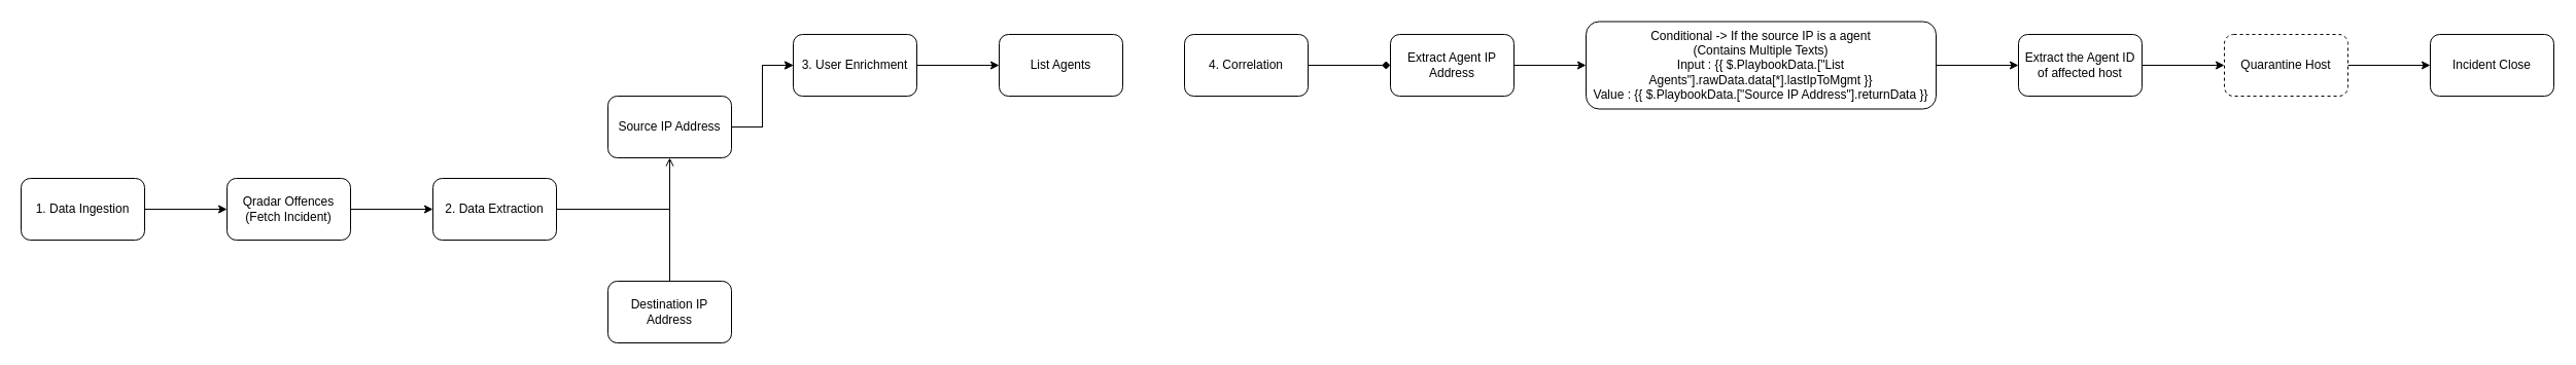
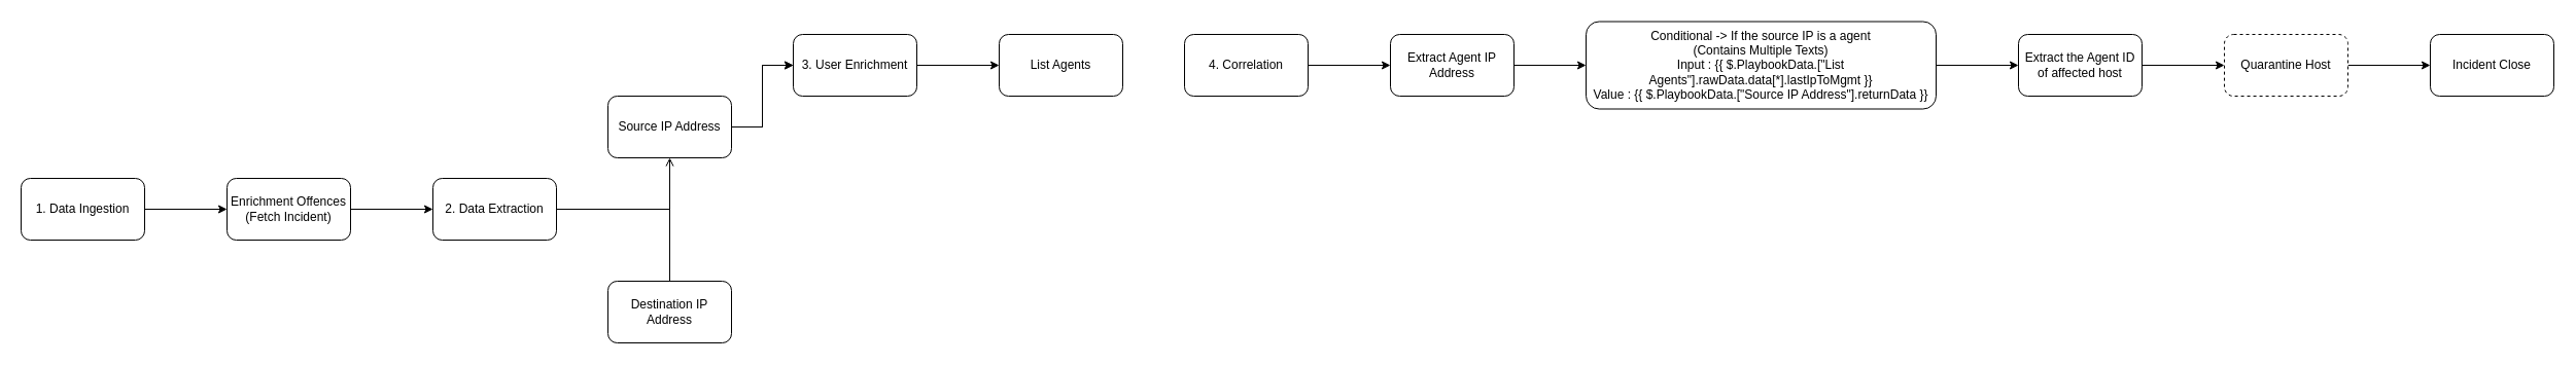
  <mxCell id="0" />
  <mxCell id="1" parent="0" />
  <mxCell id="2" value="" style="edgeStyle=orthogonalEdgeStyle;rounded=0;orthogonalLoop=1;jettySize=auto;html=1;" edge="1" parent="1" source="3" target="5"><mxGeometry relative="1" as="geometry" /></mxCell>
  <mxCell id="3" value="1. Data Ingestion" style="rounded=1;whiteSpace=wrap;html=1;" vertex="1" parent="1"><mxGeometry x="20" y="173" width="120" height="60" as="geometry" /></mxCell>
  <mxCell id="4" value="" style="edgeStyle=orthogonalEdgeStyle;rounded=0;orthogonalLoop=1;jettySize=auto;html=1;" edge="1" parent="1" source="5" target="8"><mxGeometry relative="1" as="geometry" /></mxCell>
- <mxCell id="5" value="Qradar Offences&lt;br&gt;(Fetch Incident)" style="whiteSpace=wrap;html=1;rounded=1;" vertex="1" parent="1"><mxGeometry x="220" y="173" width="120" height="60" as="geometry" /></mxCell>
+ <mxCell id="5" value="Enrichment Offences&lt;br&gt;(Fetch Incident)" style="whiteSpace=wrap;html=1;rounded=1;" vertex="1" parent="1"><mxGeometry x="220" y="173" width="120" height="60" as="geometry" /></mxCell>
  <mxCell id="6" value="" style="edgeStyle=orthogonalEdgeStyle;rounded=0;orthogonalLoop=1;jettySize=auto;html=1;endArrow=none;" edge="1" parent="1" source="8" target="9"><mxGeometry relative="1" as="geometry" /></mxCell>
  <mxCell id="7" value="" style="edgeStyle=orthogonalEdgeStyle;rounded=0;orthogonalLoop=1;jettySize=auto;html=1;endArrow=open;" edge="1" parent="1" source="8" target="12"><mxGeometry relative="1" as="geometry" /></mxCell>
  <mxCell id="8" value="2. Data Extraction" style="whiteSpace=wrap;html=1;rounded=1;" vertex="1" parent="1"><mxGeometry x="420" y="173" width="120" height="60" as="geometry" /></mxCell>
  <mxCell id="9" value="Destination IP Address" style="whiteSpace=wrap;html=1;rounded=1;" vertex="1" parent="1"><mxGeometry x="590" y="273" width="120" height="60" as="geometry" /></mxCell>
  <mxCell id="10" value="" style="edgeStyle=orthogonalEdgeStyle;rounded=0;orthogonalLoop=1;jettySize=auto;html=1;" edge="1" parent="1" source="12" target="14"><mxGeometry relative="1" as="geometry" /></mxCell>
  <mxCell id="11" value="" style="edgeStyle=orthogonalEdgeStyle;rounded=0;orthogonalLoop=1;jettySize=auto;html=1;" edge="1" parent="1" source="12" target="14"><mxGeometry relative="1" as="geometry" /></mxCell>
  <mxCell id="12" value="Source IP Address" style="whiteSpace=wrap;html=1;rounded=1;" vertex="1" parent="1"><mxGeometry x="590" y="93" width="120" height="60" as="geometry" /></mxCell>
  <mxCell id="13" value="" style="edgeStyle=orthogonalEdgeStyle;rounded=0;orthogonalLoop=1;jettySize=auto;html=1;" edge="1" parent="1" source="14" target="15"><mxGeometry relative="1" as="geometry" /></mxCell>
  <mxCell id="14" value="3. User Enrichment" style="whiteSpace=wrap;html=1;rounded=1;" vertex="1" parent="1"><mxGeometry x="770" y="33" width="120" height="60" as="geometry" /></mxCell>
  <mxCell id="15" value="List Agents" style="whiteSpace=wrap;html=1;rounded=1;" vertex="1" parent="1"><mxGeometry x="970" y="33" width="120" height="60" as="geometry" /></mxCell>
- <mxCell id="16" value="" style="edgeStyle=orthogonalEdgeStyle;rounded=0;orthogonalLoop=1;jettySize=auto;html=1;endArrow=diamond;" edge="1" parent="1" source="17" target="19"><mxGeometry relative="1" as="geometry" /></mxCell>
+ <mxCell id="16" value="" style="edgeStyle=orthogonalEdgeStyle;rounded=0;orthogonalLoop=1;jettySize=auto;html=1;" edge="1" parent="1" source="17" target="19"><mxGeometry relative="1" as="geometry" /></mxCell>
  <mxCell id="17" value="4. Correlation" style="whiteSpace=wrap;html=1;rounded=1;" vertex="1" parent="1"><mxGeometry x="1150" y="33" width="120" height="60" as="geometry" /></mxCell>
  <mxCell id="18" value="" style="edgeStyle=orthogonalEdgeStyle;rounded=0;orthogonalLoop=1;jettySize=auto;html=1;" edge="1" parent="1" source="19" target="21"><mxGeometry relative="1" as="geometry" /></mxCell>
  <mxCell id="19" value="Extract Agent IP Address" style="whiteSpace=wrap;html=1;rounded=1;" vertex="1" parent="1"><mxGeometry x="1350" y="33" width="120" height="60" as="geometry" /></mxCell>
  <mxCell id="20" value="" style="edgeStyle=orthogonalEdgeStyle;rounded=0;orthogonalLoop=1;jettySize=auto;html=1;" edge="1" parent="1" source="21" target="23"><mxGeometry relative="1" as="geometry" /></mxCell>
  <mxCell id="21" value="Conditional -&amp;gt; If the source IP is a agent&lt;br&gt;(Contains Multiple Texts)&lt;br&gt;Input :&amp;nbsp;{{ $.PlaybookData.[&quot;List Agents&quot;].rawData.data[*].lastIpToMgmt }}&lt;br&gt;Value : {{ $.PlaybookData.[&quot;Source IP Address&quot;].returnData }}" style="whiteSpace=wrap;html=1;rounded=1;" vertex="1" parent="1"><mxGeometry x="1540" y="20.5" width="340" height="85" as="geometry" /></mxCell>
  <mxCell id="22" value="" style="edgeStyle=orthogonalEdgeStyle;rounded=0;orthogonalLoop=1;jettySize=auto;html=1;" edge="1" parent="1" source="23" target="25"><mxGeometry relative="1" as="geometry" /></mxCell>
  <mxCell id="23" value="Extract the Agent ID of affected host" style="whiteSpace=wrap;html=1;rounded=1;" vertex="1" parent="1"><mxGeometry x="1960" y="33" width="120" height="60" as="geometry" /></mxCell>
  <mxCell id="24" value="" style="edgeStyle=orthogonalEdgeStyle;rounded=0;orthogonalLoop=1;jettySize=auto;html=1;" edge="1" parent="1" source="25" target="26"><mxGeometry relative="1" as="geometry" /></mxCell>
  <mxCell id="25" value="Quarantine Host" style="whiteSpace=wrap;html=1;rounded=1;dashed=1;" vertex="1" parent="1"><mxGeometry x="2160" y="33" width="120" height="60" as="geometry" /></mxCell>
  <mxCell id="26" value="Incident Close" style="whiteSpace=wrap;html=1;rounded=1;" vertex="1" parent="1"><mxGeometry x="2360" y="33" width="120" height="60" as="geometry" /></mxCell>
